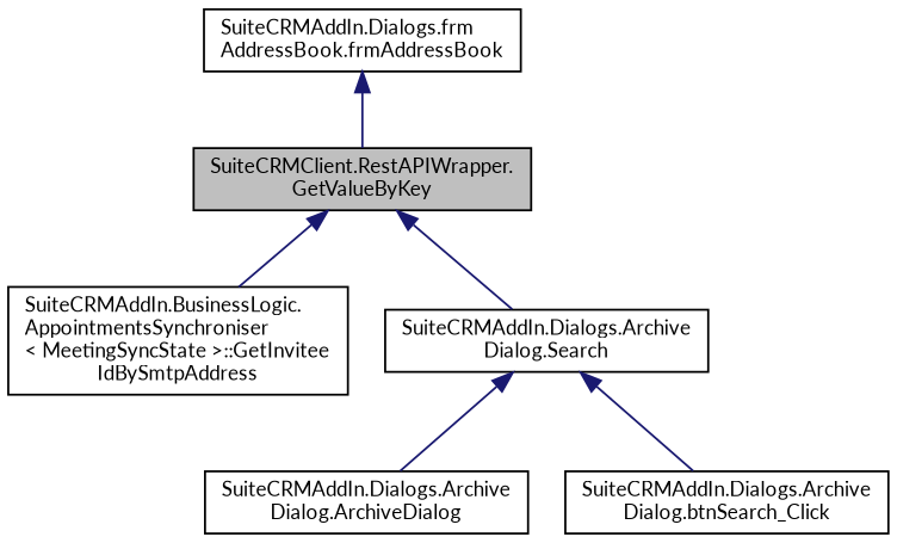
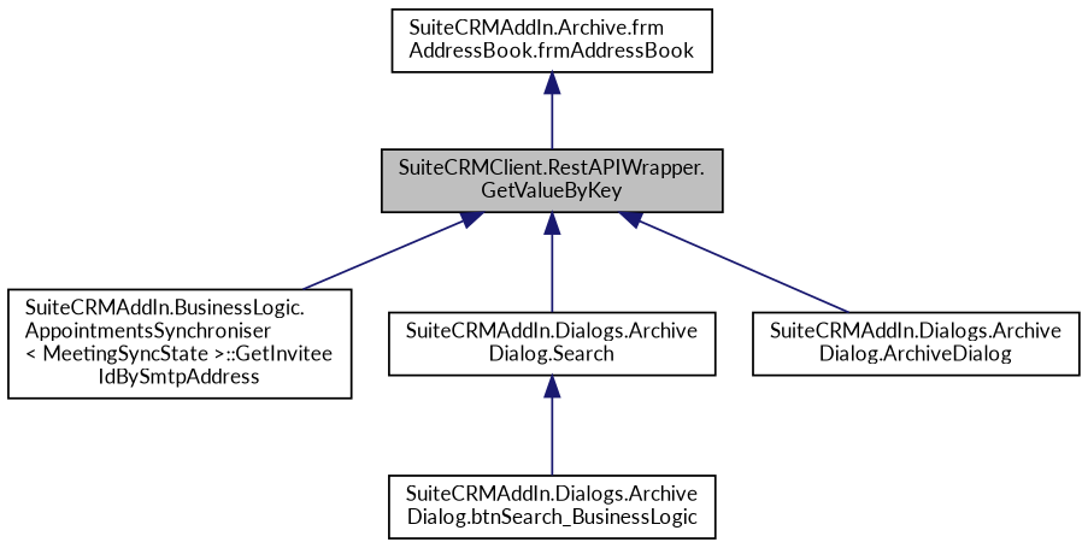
  digraph {
    fontname=Lato
    rankdir=TB
    node [color=black fillcolor=white fontname=Lato fontsize=10 shape=record style=filled]
    edge [color=midnightblue dir=back fontname=Lato fontsize=10 labelfontname=Helvetica labelfontsize=10 style=solid]
    n1 [fillcolor=grey75 fontcolor=black height=0.2 label="SuiteCRMClient.RestAPIWrapper.\lGetValueByKey" width=0.4]
    n2 [height=0.2 label="SuiteCRMAddIn.BusinessLogic.\lAppointmentsSynchroniser\l\< MeetingSyncState \>::GetInvitee\lIdBySmtpAddress" width=0.4]
    n3 [height=0.2 label="SuiteCRMAddIn.Dialogs.Archive\lDialog.Search" width=0.4]
-   n4 [height=0.2 label="SuiteCRMAddIn.Dialogs.frm\lAddressBook.frmAddressBook" width=0.4]
+   n4 [height=0.2 label="SuiteCRMAddIn.Archive.frm\lAddressBook.frmAddressBook" width=0.4]
    n5 [height=0.2 label="SuiteCRMAddIn.Dialogs.Archive\lDialog.ArchiveDialog" width=0.4]
-   n6 [height=0.2 label="SuiteCRMAddIn.Dialogs.Archive\lDialog.btnSearch_Click" width=0.4]
+   n6 [height=0.2 label="SuiteCRMAddIn.Dialogs.Archive\lDialog.btnSearch_BusinessLogic" width=0.4]
    n1 -> n2
    n1 -> n3
-   n3 -> n5
+   n1 -> n5
    n3 -> n6
    n4 -> n1
  }
